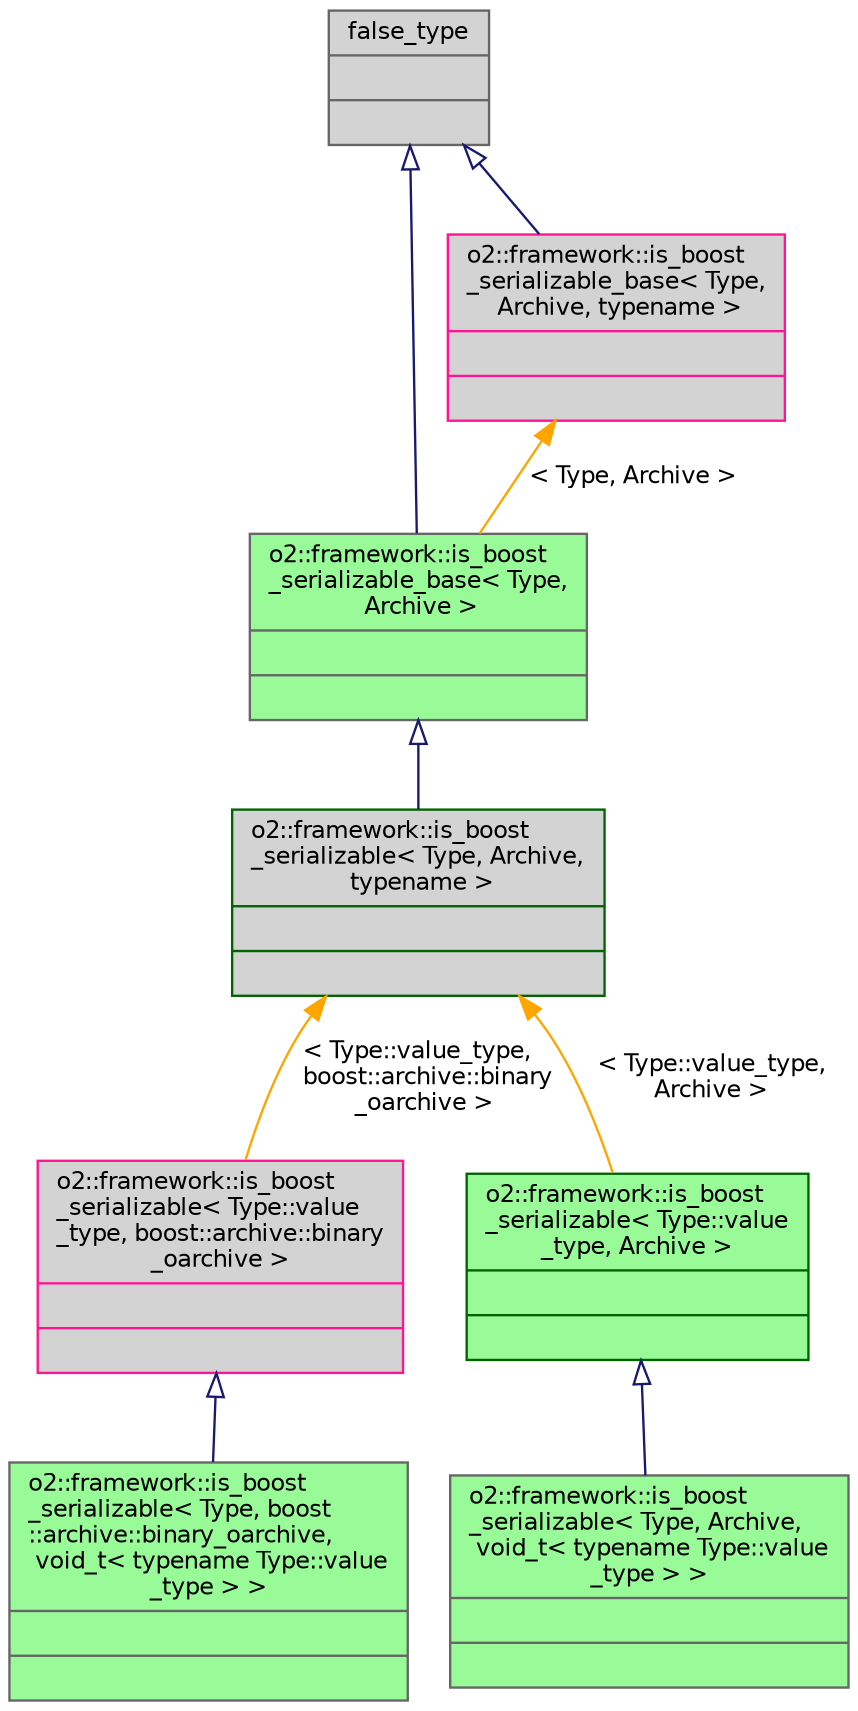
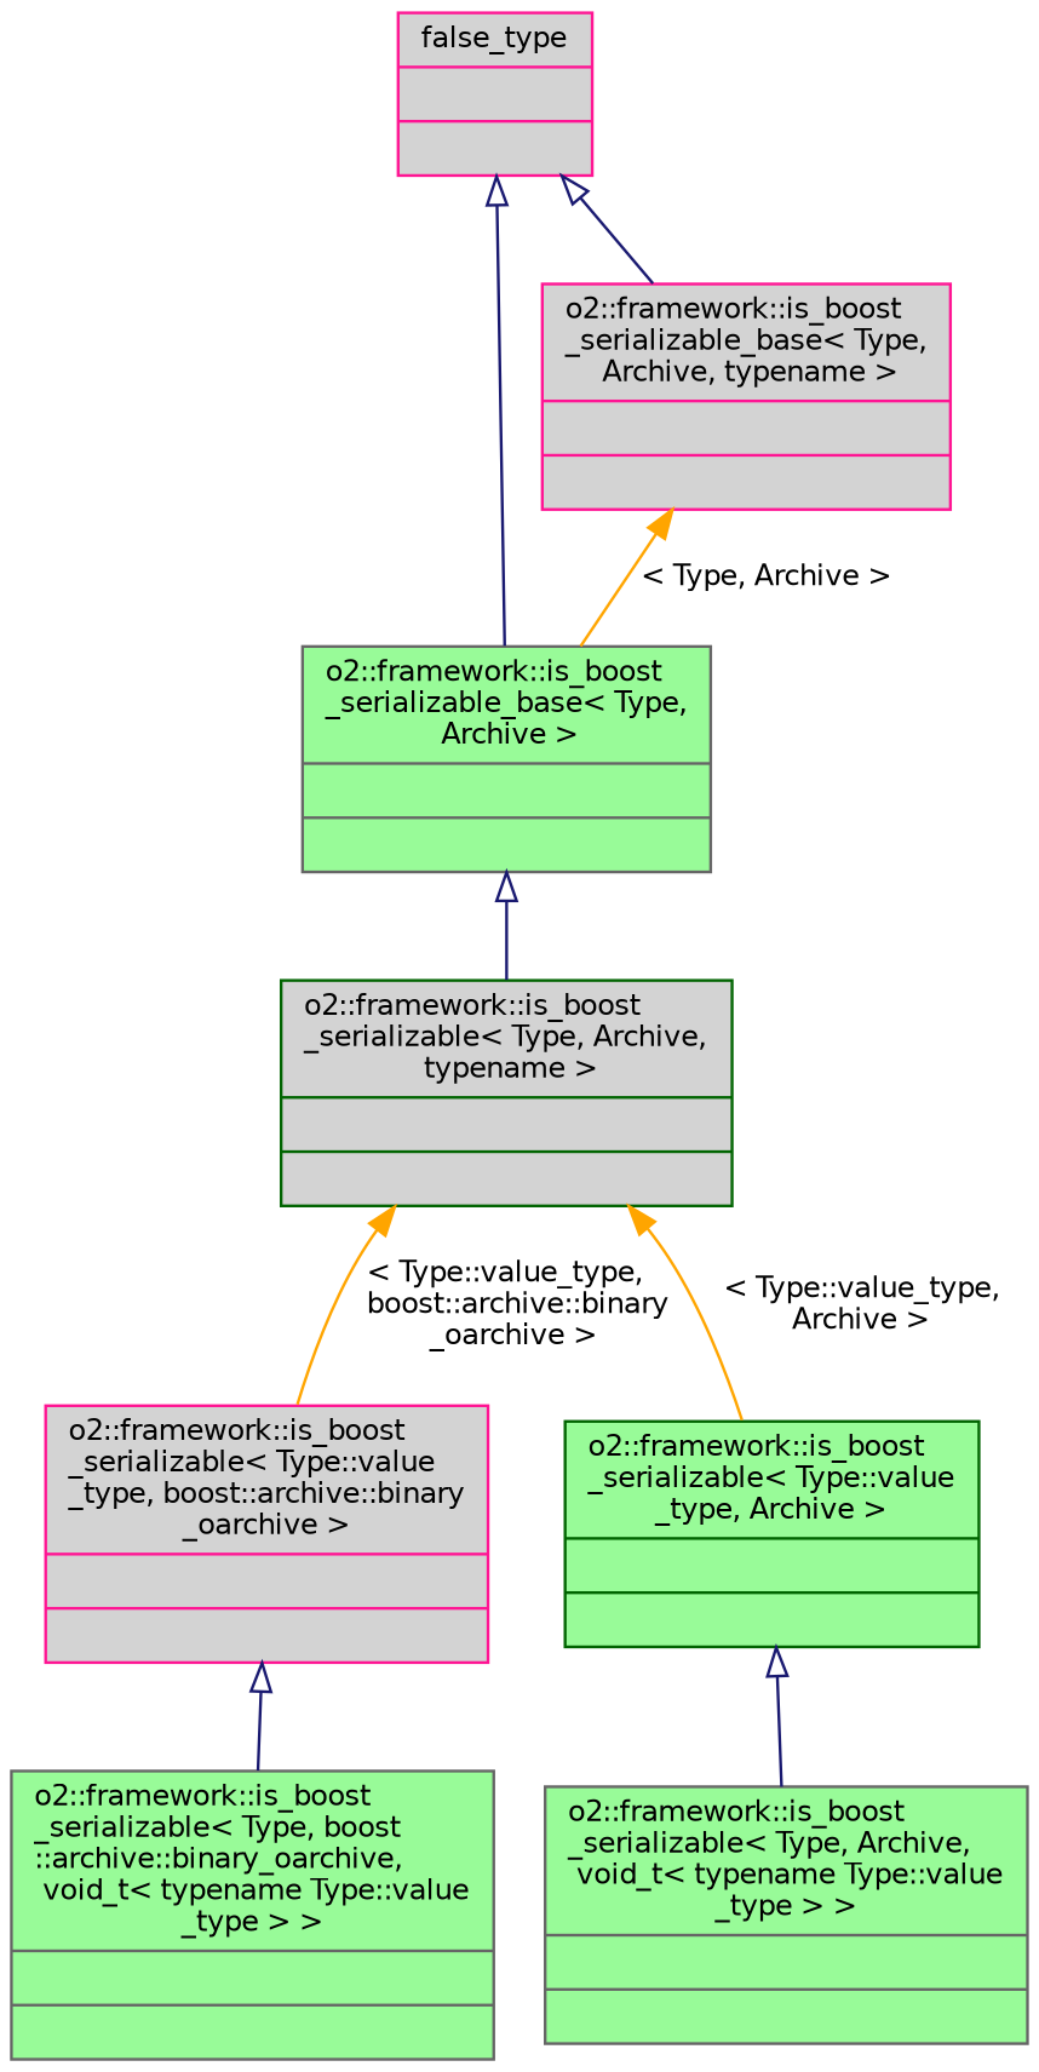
  digraph {
    node [color=deeppink fillcolor=lightgrey fontname=Helvetica fontsize=10 shape=record style=filled]
    edge [color=midnightblue dir=back fontname=Helvetica fontsize=10 labelfontname=Helvetica labelfontsize=10 style=solid arrowtail=onormal]
    n1 [color=darkgreen fontcolor=black height=0.2 label="{o2::framework::is_boost\l_serializable\< Type, Archive,\l typename \>\n||}" width=0.4]
    n2 [height=0.2 label="{o2::framework::is_boost\l_serializable\< Type::value\l_type, boost::archive::binary\l_oarchive \>\n||}" width=0.4]
    n3 [color=darkgreen height=0.2 label="{o2::framework::is_boost\l_serializable\< Type::value\l_type, Archive \>\n||}" width=0.4 fillcolor=palegreen]
    n4 [color=gray40 height=0.2 label="{o2::framework::is_boost\l_serializable_base\< Type,\l Archive \>\n||}" width=0.4 fillcolor=palegreen]
-   n5 [color=gray40 height=0.2 label="{false_type\n||}" width=0.4]
+   n5 [height=0.2 label="{false_type\n||}" width=0.4]
    n6 [height=0.2 label="{o2::framework::is_boost\l_serializable_base\< Type,\l Archive, typename \>\n||}" width=0.4]
    n7 [color=gray40 height=0.2 label="{o2::framework::is_boost\l_serializable\< Type, boost\l::archive::binary_oarchive,\l void_t\< typename Type::value\l_type \> \>\n||}" width=0.4 fillcolor=palegreen]
    n8 [color=gray40 height=0.2 label="{o2::framework::is_boost\l_serializable\< Type, Archive,\l void_t\< typename Type::value\l_type \> \>\n||}" width=0.4 fillcolor=palegreen]
    n1 -> n2 [color=orange label=" \< Type::value_type,\l boost::archive::binary\l_oarchive \>" arrowtail=""]
    n1 -> n3 [color=orange label=" \< Type::value_type,\l Archive \>" arrowtail=""]
    n2 -> n7
    n3 -> n8
    n4 -> n1
    n5 -> n4
    n5 -> n6
    n6 -> n4 [color=orange label=" \< Type, Archive \>" arrowtail=""]
  }
